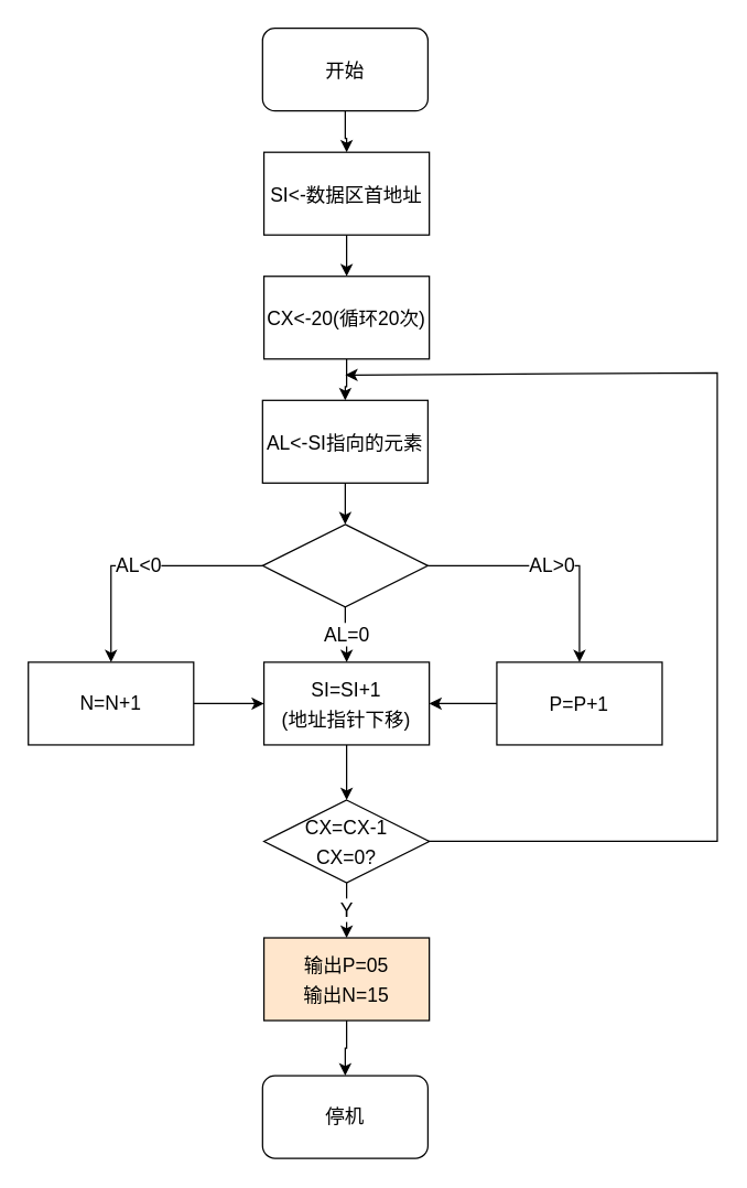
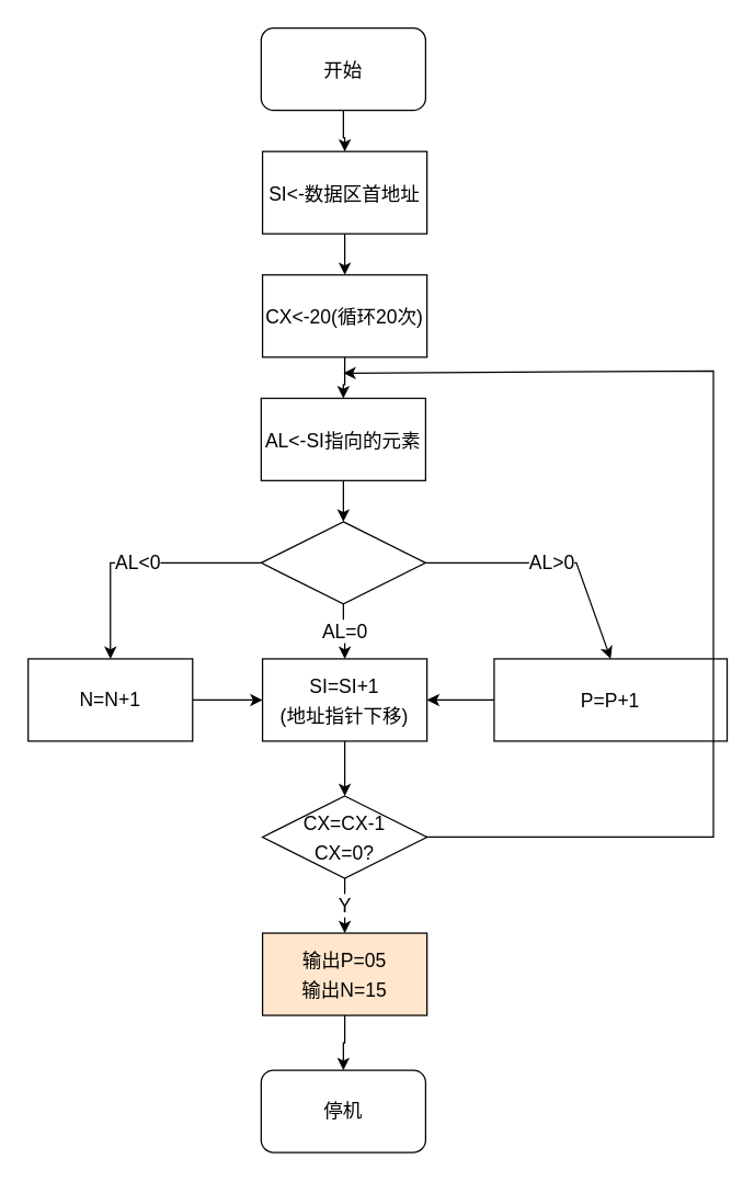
  <mxCell id="0" />
  <mxCell id="1" parent="0" />
  <mxCell id="2" value="" style="edgeStyle=orthogonalEdgeStyle;rounded=0;orthogonalLoop=1;jettySize=auto;html=1;fontSize=18;" edge="1" parent="1" source="3" target="5"><mxGeometry relative="1" as="geometry" /></mxCell>
  <mxCell id="3" value="&lt;font style=&quot;font-size: 14px;&quot;&gt;开始&lt;/font&gt;" style="rounded=1;whiteSpace=wrap;html=1;fontSize=18;" vertex="1" parent="1"><mxGeometry x="190" y="20" width="120" height="60" as="geometry" /></mxCell>
  <mxCell id="4" value="" style="edgeStyle=orthogonalEdgeStyle;rounded=0;orthogonalLoop=1;jettySize=auto;html=1;fontSize=14;" edge="1" parent="1" source="5" target="7"><mxGeometry relative="1" as="geometry" /></mxCell>
  <mxCell id="5" value="&lt;font style=&quot;font-size: 14px;&quot;&gt;SI&amp;lt;-数据区首地址&lt;/font&gt;" style="rounded=0;whiteSpace=wrap;html=1;fontSize=18;" vertex="1" parent="1"><mxGeometry x="191" y="110" width="120" height="60" as="geometry" /></mxCell>
  <mxCell id="6" value="" style="edgeStyle=orthogonalEdgeStyle;rounded=0;orthogonalLoop=1;jettySize=auto;html=1;fontSize=14;" edge="1" parent="1" source="7" target="9"><mxGeometry relative="1" as="geometry" /></mxCell>
  <mxCell id="7" value="&lt;font style=&quot;font-size: 14px;&quot;&gt;CX&amp;lt;-20(循环20次)&lt;br&gt;&lt;/font&gt;" style="whiteSpace=wrap;html=1;fontSize=18;rounded=0;" vertex="1" parent="1"><mxGeometry x="191" y="200" width="120" height="60" as="geometry" /></mxCell>
  <mxCell id="8" value="" style="edgeStyle=orthogonalEdgeStyle;rounded=0;orthogonalLoop=1;jettySize=auto;html=1;fontSize=14;" edge="1" parent="1" source="9" target="11"><mxGeometry relative="1" as="geometry" /></mxCell>
  <mxCell id="9" value="&lt;font style=&quot;font-size: 14px;&quot;&gt;AL&amp;lt;-SI指向的元素&lt;/font&gt;" style="whiteSpace=wrap;html=1;fontSize=18;rounded=0;" vertex="1" parent="1"><mxGeometry x="190" y="290" width="120" height="60" as="geometry" /></mxCell>
  <mxCell id="10" value="AL=0" style="edgeStyle=orthogonalEdgeStyle;rounded=0;orthogonalLoop=1;jettySize=auto;html=1;fontSize=14;" edge="1" parent="1" source="11" target="17"><mxGeometry relative="1" as="geometry" /></mxCell>
  <mxCell id="11" value="" style="rhombus;whiteSpace=wrap;html=1;fontSize=18;rounded=0;" vertex="1" parent="1"><mxGeometry x="190" y="380" width="120" height="60" as="geometry" /></mxCell>
  <mxCell id="12" value="AL&amp;lt;0" style="endArrow=classic;html=1;rounded=0;fontSize=14;exitX=0;exitY=0.5;exitDx=0;exitDy=0;" edge="1" parent="1" source="11"><mxGeometry width="50" height="50" relative="1" as="geometry"><mxPoint x="30" y="540" as="sourcePoint" /><mxPoint x="80" y="480" as="targetPoint" /><Array as="points"><mxPoint x="80" y="410" /><mxPoint x="80" y="450" /></Array></mxGeometry></mxCell>
  <mxCell id="13" value="AL&amp;gt;0" style="endArrow=classic;html=1;rounded=0;fontSize=14;exitX=1;exitY=0.5;exitDx=0;exitDy=0;entryX=0.5;entryY=0;entryDx=0;entryDy=0;" edge="1" parent="1" source="11" target="19"><mxGeometry width="50" height="50" relative="1" as="geometry"><mxPoint x="340" y="410.5" as="sourcePoint" /><mxPoint x="430" y="470" as="targetPoint" /><Array as="points"><mxPoint x="420" y="410" /></Array></mxGeometry></mxCell>
  <mxCell id="14" value="" style="edgeStyle=orthogonalEdgeStyle;rounded=0;orthogonalLoop=1;jettySize=auto;html=1;fontSize=14;" edge="1" parent="1" source="15" target="17"><mxGeometry relative="1" as="geometry" /></mxCell>
  <mxCell id="15" value="N=N+1" style="rounded=0;whiteSpace=wrap;html=1;fontSize=14;" vertex="1" parent="1"><mxGeometry x="20" y="480" width="120" height="60" as="geometry" /></mxCell>
  <mxCell id="16" value="" style="edgeStyle=orthogonalEdgeStyle;rounded=0;orthogonalLoop=1;jettySize=auto;html=1;fontSize=14;" edge="1" parent="1" source="17" target="21"><mxGeometry relative="1" as="geometry" /></mxCell>
  <mxCell id="17" value="&lt;font style=&quot;font-size: 14px;&quot;&gt;SI=SI+1&lt;br&gt;(地址指针下移)&lt;br&gt;&lt;/font&gt;" style="whiteSpace=wrap;html=1;fontSize=18;rounded=0;" vertex="1" parent="1"><mxGeometry x="191" y="480" width="120" height="60" as="geometry" /></mxCell>
  <mxCell id="18" value="" style="edgeStyle=orthogonalEdgeStyle;rounded=0;orthogonalLoop=1;jettySize=auto;html=1;fontSize=14;" edge="1" parent="1" source="19" target="17"><mxGeometry relative="1" as="geometry" /></mxCell>
- <mxCell id="19" value="&lt;font style=&quot;font-size: 14px;&quot;&gt;P=P+1&lt;/font&gt;" style="whiteSpace=wrap;html=1;fontSize=18;rounded=0;" vertex="1" parent="1"><mxGeometry x="360" y="480" width="120" height="60" as="geometry" /></mxCell>
+ <mxCell id="19" value="&lt;font style=&quot;font-size: 14px;&quot;&gt;P=P+1&lt;/font&gt;" style="whiteSpace=wrap;html=1;fontSize=18;rounded=0;" vertex="1" parent="1"><mxGeometry x="360" y="480" width="170" height="60" as="geometry" /></mxCell>
  <mxCell id="20" value="Y" style="edgeStyle=orthogonalEdgeStyle;rounded=0;orthogonalLoop=1;jettySize=auto;html=1;fontSize=14;" edge="1" parent="1" source="21" target="23"><mxGeometry relative="1" as="geometry" /></mxCell>
  <mxCell id="21" value="&lt;font style=&quot;font-size: 14px;&quot;&gt;CX=CX-1&lt;br&gt;CX=0?&lt;br&gt;&lt;/font&gt;" style="rhombus;whiteSpace=wrap;html=1;fontSize=18;rounded=0;" vertex="1" parent="1"><mxGeometry x="191" y="580" width="120" height="60" as="geometry" /></mxCell>
  <mxCell id="22" value="" style="edgeStyle=orthogonalEdgeStyle;rounded=0;orthogonalLoop=1;jettySize=auto;html=1;fontSize=14;" edge="1" parent="1" source="23" target="24"><mxGeometry relative="1" as="geometry" /></mxCell>
  <mxCell id="23" value="&lt;font style=&quot;font-size: 14px;&quot;&gt;输出P=05&lt;br&gt;输出N=15&lt;br&gt;&lt;/font&gt;" style="whiteSpace=wrap;html=1;fontSize=18;rounded=0;fillColor=#ffe6cc;" vertex="1" parent="1"><mxGeometry x="191" y="680" width="120" height="60" as="geometry" /></mxCell>
  <mxCell id="24" value="停机" style="rounded=1;whiteSpace=wrap;html=1;fontSize=14;" vertex="1" parent="1"><mxGeometry x="190" y="780" width="120" height="60" as="geometry" /></mxCell>
  <mxCell id="25" value="" style="endArrow=classic;html=1;rounded=0;fontSize=14;" edge="1" parent="1"><mxGeometry width="50" height="50" relative="1" as="geometry"><mxPoint x="310" y="610" as="sourcePoint" /><mxPoint x="250" y="271.667" as="targetPoint" /><Array as="points"><mxPoint x="520" y="610" /><mxPoint x="520" y="270" /></Array></mxGeometry></mxCell>
